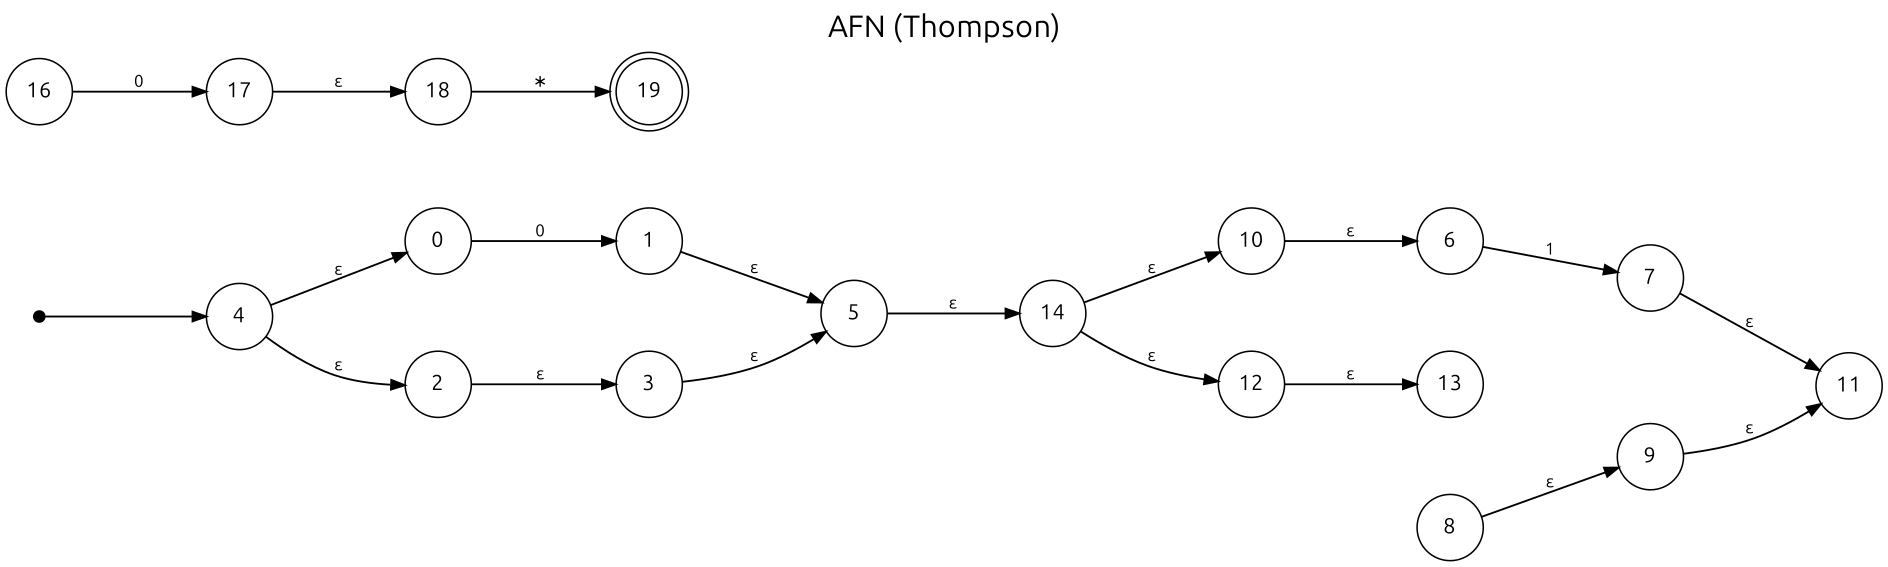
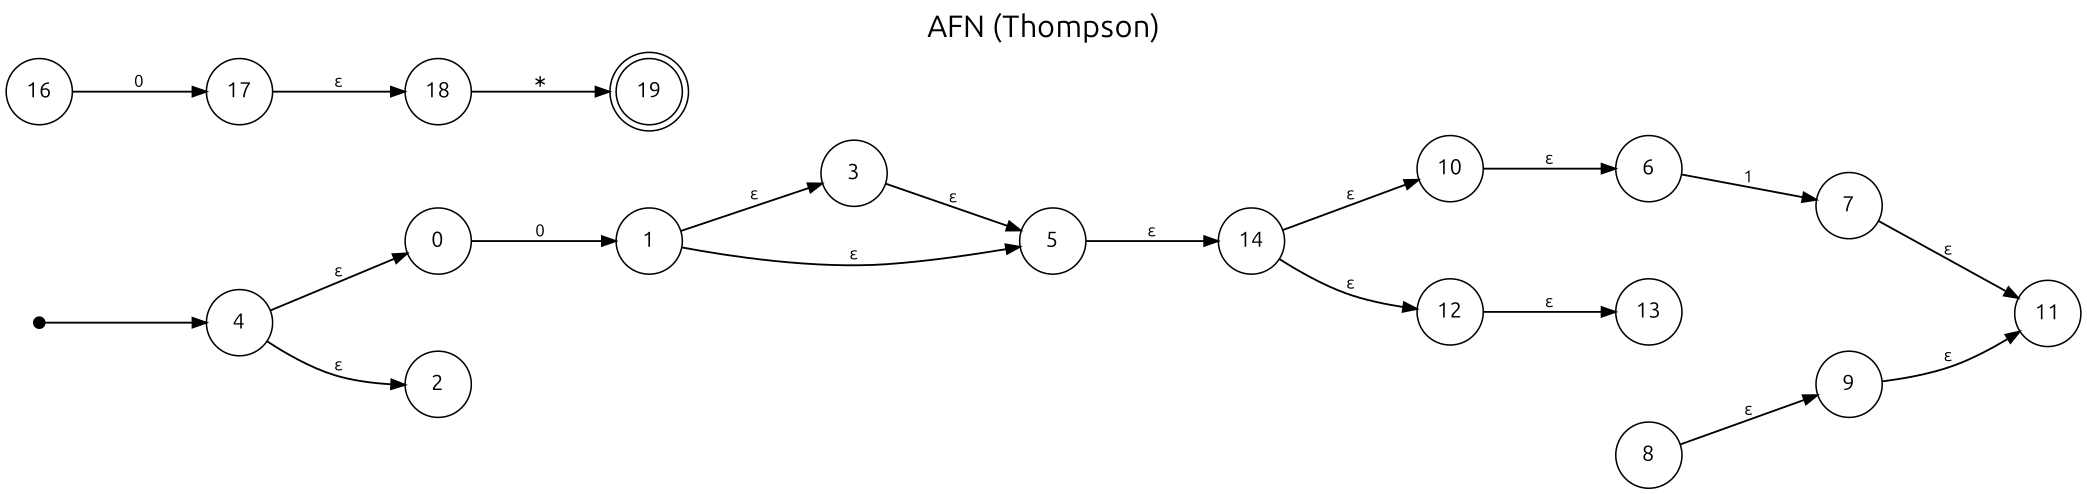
  digraph {
    concentrate=true
    fontname=Ubuntu
    fontsize=20
    label="AFN (Thompson)"
    labelloc=t
    nodesep=0.7
    rankdir=LR
    ranksep=1.1
    splines=true
    node [fontname=Ubuntu shape=circle]
    edge [arrowsize=0.9 fontname=Ubuntu fontsize=11 labeldistance=1.6 penwidth=1.2]
    __start [height=0.6 shape=point width=0.1]
    4 [height=0.6 width=0.6]
    0 [height=0.6 width=0.6]
    2 [height=0.6 width=0.6]
    1 [height=0.6 width=0.6]
    3 [height=0.6 width=0.6]
    19 [height=0.6 shape=doublecircle width=0.6]
    5 [height=0.6 width=0.6]
    14 [height=0.6 width=0.6]
    10 [height=0.6 width=0.6]
    12 [height=0.6 width=0.6]
    6 [height=0.6 width=0.6]
    13 [height=0.6 width=0.6]
    7 [height=0.6 width=0.6]
    11 [height=0.6 width=0.6]
    8 [height=0.6 width=0.6]
    9 [height=0.6 width=0.6]
    16 [height=0.6 width=0.6]
    17 [height=0.6 width=0.6]
    18 [height=0.6 width=0.6]
    __start -> 4
    4 -> 0 [label="ε"]
    4 -> 2 [label="ε"]
    0 -> 1 [label=0]
-   2 -> 3 [label="ε"]
+   1 -> 3 [label="ε"]
    1 -> 5 [label="ε"]
    3 -> 5 [label="ε"]
    5 -> 14 [label="ε"]
    14 -> 10 [label="ε"]
    14 -> 12 [label="ε"]
    10 -> 6 [label="ε"]
    12 -> 13 [label="ε"]
    6 -> 7 [label=1]
    7 -> 11 [label="ε"]
    8 -> 9 [label="ε"]
    9 -> 11 [label="ε"]
    16 -> 17 [label=0]
    17 -> 18 [label="ε"]
    18 -> 19 [label="∗"]
  }
